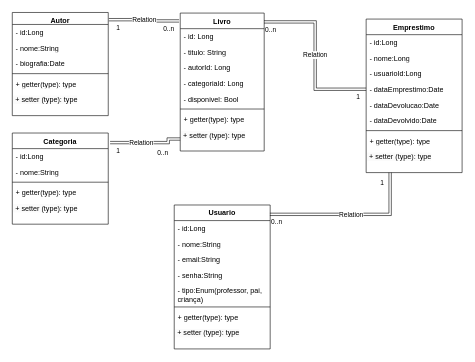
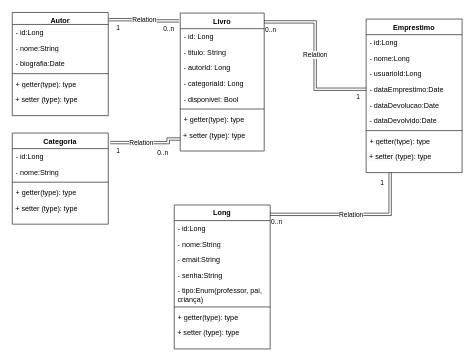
  <mxCell id="0" />
  <mxCell id="1" parent="0" />
  <mxCell id="2" value="Livro" style="swimlane;fontStyle=1;align=center;verticalAlign=top;childLayout=stackLayout;horizontal=1;startSize=26;horizontalStack=0;resizeParent=1;resizeParentMax=0;resizeLast=0;collapsible=1;marginBottom=0;whiteSpace=wrap;html=1;" vertex="1" parent="1"><mxGeometry x="300" y="21" width="140" height="230" as="geometry" /></mxCell>
  <mxCell id="3" value="- id: Long" style="text;strokeColor=none;fillColor=none;align=left;verticalAlign=top;spacingLeft=4;spacingRight=4;overflow=hidden;rotatable=0;points=[[0,0.5],[1,0.5]];portConstraint=eastwest;whiteSpace=wrap;html=1;" vertex="1" parent="2"><mxGeometry y="26" width="140" height="26" as="geometry" /></mxCell>
  <mxCell id="4" value="- titulo: String" style="text;strokeColor=none;fillColor=none;align=left;verticalAlign=top;spacingLeft=4;spacingRight=4;overflow=hidden;rotatable=0;points=[[0,0.5],[1,0.5]];portConstraint=eastwest;whiteSpace=wrap;html=1;" vertex="1" parent="2"><mxGeometry y="52" width="140" height="26" as="geometry" /></mxCell>
  <mxCell id="5" value="- autorId: Long" style="text;strokeColor=none;fillColor=none;align=left;verticalAlign=top;spacingLeft=4;spacingRight=4;overflow=hidden;rotatable=0;points=[[0,0.5],[1,0.5]];portConstraint=eastwest;whiteSpace=wrap;html=1;" vertex="1" parent="2"><mxGeometry y="78" width="140" height="26" as="geometry" /></mxCell>
  <mxCell id="6" value="- categoriaId: Long" style="text;strokeColor=none;fillColor=none;align=left;verticalAlign=top;spacingLeft=4;spacingRight=4;overflow=hidden;rotatable=0;points=[[0,0.5],[1,0.5]];portConstraint=eastwest;whiteSpace=wrap;html=1;" vertex="1" parent="2"><mxGeometry y="104" width="140" height="26" as="geometry" /></mxCell>
  <mxCell id="7" value="- disponivel: Bool" style="text;strokeColor=none;fillColor=none;align=left;verticalAlign=top;spacingLeft=4;spacingRight=4;overflow=hidden;rotatable=0;points=[[0,0.5],[1,0.5]];portConstraint=eastwest;whiteSpace=wrap;html=1;" vertex="1" parent="2"><mxGeometry y="130" width="140" height="26" as="geometry" /></mxCell>
  <mxCell id="8" value="" style="line;strokeWidth=1;fillColor=none;align=left;verticalAlign=middle;spacingTop=-1;spacingLeft=3;spacingRight=3;rotatable=0;labelPosition=right;points=[];portConstraint=eastwest;strokeColor=inherit;" vertex="1" parent="2"><mxGeometry y="156" width="140" height="8" as="geometry" /></mxCell>
  <mxCell id="9" value="+ getter(type): type" style="text;strokeColor=none;fillColor=none;align=left;verticalAlign=top;spacingLeft=4;spacingRight=4;overflow=hidden;rotatable=0;points=[[0,0.5],[1,0.5]];portConstraint=eastwest;whiteSpace=wrap;html=1;" vertex="1" parent="2"><mxGeometry y="164" width="140" height="26" as="geometry" /></mxCell>
  <mxCell id="10" value="&lt;span style=&quot;color: rgb(0, 0, 0); font-family: Helvetica; font-size: 12px; font-style: normal; font-variant-ligatures: normal; font-variant-caps: normal; font-weight: 400; letter-spacing: normal; orphans: 2; text-align: left; text-indent: 0px; text-transform: none; widows: 2; word-spacing: 0px; -webkit-text-stroke-width: 0px; white-space: normal; background-color: rgb(251, 251, 251); text-decoration-thickness: initial; text-decoration-style: initial; text-decoration-color: initial; display: inline !important; float: none;&quot;&gt;&amp;nbsp;+ setter&amp;nbsp;(type): type&lt;/span&gt;" style="text;whiteSpace=wrap;html=1;" vertex="1" parent="2"><mxGeometry y="190" width="140" height="40" as="geometry" /></mxCell>
  <mxCell id="11" value="Categoria" style="swimlane;fontStyle=1;align=center;verticalAlign=top;childLayout=stackLayout;horizontal=1;startSize=26;horizontalStack=0;resizeParent=1;resizeParentMax=0;resizeLast=0;collapsible=1;marginBottom=0;whiteSpace=wrap;html=1;" vertex="1" parent="1"><mxGeometry x="20" y="221" width="160" height="152" as="geometry" /></mxCell>
  <mxCell id="12" value="- id:Long" style="text;strokeColor=none;fillColor=none;align=left;verticalAlign=top;spacingLeft=4;spacingRight=4;overflow=hidden;rotatable=0;points=[[0,0.5],[1,0.5]];portConstraint=eastwest;whiteSpace=wrap;html=1;" vertex="1" parent="11"><mxGeometry y="26" width="160" height="26" as="geometry" /></mxCell>
  <mxCell id="13" value="- nome:String" style="text;strokeColor=none;fillColor=none;align=left;verticalAlign=top;spacingLeft=4;spacingRight=4;overflow=hidden;rotatable=0;points=[[0,0.5],[1,0.5]];portConstraint=eastwest;whiteSpace=wrap;html=1;" vertex="1" parent="11"><mxGeometry y="52" width="160" height="26" as="geometry" /></mxCell>
  <mxCell id="14" value="" style="line;strokeWidth=1;fillColor=none;align=left;verticalAlign=middle;spacingTop=-1;spacingLeft=3;spacingRight=3;rotatable=0;labelPosition=right;points=[];portConstraint=eastwest;strokeColor=inherit;" vertex="1" parent="11"><mxGeometry y="78" width="160" height="8" as="geometry" /></mxCell>
  <mxCell id="15" value="+ getter(type): type" style="text;strokeColor=none;fillColor=none;align=left;verticalAlign=top;spacingLeft=4;spacingRight=4;overflow=hidden;rotatable=0;points=[[0,0.5],[1,0.5]];portConstraint=eastwest;whiteSpace=wrap;html=1;" vertex="1" parent="11"><mxGeometry y="86" width="160" height="26" as="geometry" /></mxCell>
  <mxCell id="16" value="&lt;span style=&quot;color: rgb(0, 0, 0); font-family: Helvetica; font-size: 12px; font-style: normal; font-variant-ligatures: normal; font-variant-caps: normal; font-weight: 400; letter-spacing: normal; orphans: 2; text-align: left; text-indent: 0px; text-transform: none; widows: 2; word-spacing: 0px; -webkit-text-stroke-width: 0px; white-space: normal; background-color: rgb(251, 251, 251); text-decoration-thickness: initial; text-decoration-style: initial; text-decoration-color: initial; display: inline !important; float: none;&quot;&gt;&amp;nbsp;+ setter&amp;nbsp;(type): type&lt;/span&gt;" style="text;whiteSpace=wrap;html=1;" vertex="1" parent="11"><mxGeometry y="112" width="160" height="40" as="geometry" /></mxCell>
  <mxCell id="17" value="Autor" style="swimlane;fontStyle=1;align=center;verticalAlign=top;childLayout=stackLayout;horizontal=1;startSize=20;horizontalStack=0;resizeParent=1;resizeParentMax=0;resizeLast=0;collapsible=1;marginBottom=0;whiteSpace=wrap;html=1;" vertex="1" parent="1"><mxGeometry x="20" y="20" width="160" height="172" as="geometry" /></mxCell>
  <mxCell id="18" value="- id:Long" style="text;strokeColor=none;fillColor=none;align=left;verticalAlign=top;spacingLeft=4;spacingRight=4;overflow=hidden;rotatable=0;points=[[0,0.5],[1,0.5]];portConstraint=eastwest;whiteSpace=wrap;html=1;" vertex="1" parent="17"><mxGeometry y="20" width="160" height="26" as="geometry" /></mxCell>
  <mxCell id="19" value="- nome:String" style="text;strokeColor=none;fillColor=none;align=left;verticalAlign=top;spacingLeft=4;spacingRight=4;overflow=hidden;rotatable=0;points=[[0,0.5],[1,0.5]];portConstraint=eastwest;whiteSpace=wrap;html=1;" vertex="1" parent="17"><mxGeometry y="46" width="160" height="26" as="geometry" /></mxCell>
  <mxCell id="20" value="- biografia:Date" style="text;strokeColor=none;fillColor=none;align=left;verticalAlign=top;spacingLeft=4;spacingRight=4;overflow=hidden;rotatable=0;points=[[0,0.5],[1,0.5]];portConstraint=eastwest;whiteSpace=wrap;html=1;" vertex="1" parent="17"><mxGeometry y="72" width="160" height="26" as="geometry" /></mxCell>
  <mxCell id="21" value="" style="line;strokeWidth=1;fillColor=none;align=left;verticalAlign=middle;spacingTop=-1;spacingLeft=3;spacingRight=3;rotatable=0;labelPosition=right;points=[];portConstraint=eastwest;strokeColor=inherit;" vertex="1" parent="17"><mxGeometry y="98" width="160" height="8" as="geometry" /></mxCell>
  <mxCell id="22" value="+ getter(type): type" style="text;strokeColor=none;fillColor=none;align=left;verticalAlign=top;spacingLeft=4;spacingRight=4;overflow=hidden;rotatable=0;points=[[0,0.5],[1,0.5]];portConstraint=eastwest;whiteSpace=wrap;html=1;" vertex="1" parent="17"><mxGeometry y="106" width="160" height="26" as="geometry" /></mxCell>
  <mxCell id="23" value="&lt;span style=&quot;color: rgb(0, 0, 0); font-family: Helvetica; font-size: 12px; font-style: normal; font-variant-ligatures: normal; font-variant-caps: normal; font-weight: 400; letter-spacing: normal; orphans: 2; text-align: left; text-indent: 0px; text-transform: none; widows: 2; word-spacing: 0px; -webkit-text-stroke-width: 0px; white-space: normal; background-color: rgb(251, 251, 251); text-decoration-thickness: initial; text-decoration-style: initial; text-decoration-color: initial; display: inline !important; float: none;&quot;&gt;&amp;nbsp;+ setter&amp;nbsp;(type): type&lt;/span&gt;" style="text;whiteSpace=wrap;html=1;" vertex="1" parent="17"><mxGeometry y="132" width="160" height="40" as="geometry" /></mxCell>
  <mxCell id="24" value="Emprestimo" style="swimlane;fontStyle=1;align=center;verticalAlign=top;childLayout=stackLayout;horizontal=1;startSize=26;horizontalStack=0;resizeParent=1;resizeParentMax=0;resizeLast=0;collapsible=1;marginBottom=0;whiteSpace=wrap;html=1;" vertex="1" parent="1"><mxGeometry x="610" y="31" width="160" height="256" as="geometry" /></mxCell>
  <mxCell id="25" value="- id:Long" style="text;strokeColor=none;fillColor=none;align=left;verticalAlign=top;spacingLeft=4;spacingRight=4;overflow=hidden;rotatable=0;points=[[0,0.5],[1,0.5]];portConstraint=eastwest;whiteSpace=wrap;html=1;" vertex="1" parent="24"><mxGeometry y="26" width="160" height="26" as="geometry" /></mxCell>
  <mxCell id="26" value="- nome:Long" style="text;strokeColor=none;fillColor=none;align=left;verticalAlign=top;spacingLeft=4;spacingRight=4;overflow=hidden;rotatable=0;points=[[0,0.5],[1,0.5]];portConstraint=eastwest;whiteSpace=wrap;html=1;" vertex="1" parent="24"><mxGeometry y="52" width="160" height="26" as="geometry" /></mxCell>
  <mxCell id="27" value="- usuarioId:Long" style="text;strokeColor=none;fillColor=none;align=left;verticalAlign=top;spacingLeft=4;spacingRight=4;overflow=hidden;rotatable=0;points=[[0,0.5],[1,0.5]];portConstraint=eastwest;whiteSpace=wrap;html=1;" vertex="1" parent="24"><mxGeometry y="78" width="160" height="26" as="geometry" /></mxCell>
  <mxCell id="28" value="-&amp;nbsp;&lt;span style=&quot;background-color: initial;&quot;&gt;dataEmprestimo&lt;/span&gt;&lt;span style=&quot;background-color: initial;&quot;&gt;:Date&lt;/span&gt;" style="text;strokeColor=none;fillColor=none;align=left;verticalAlign=top;spacingLeft=4;spacingRight=4;overflow=hidden;rotatable=0;points=[[0,0.5],[1,0.5]];portConstraint=eastwest;whiteSpace=wrap;html=1;" vertex="1" parent="24"><mxGeometry y="104" width="160" height="26" as="geometry" /></mxCell>
  <mxCell id="29" value="-&amp;nbsp;&lt;span style=&quot;background-color: initial;&quot;&gt;dataDevolucao&lt;/span&gt;&lt;span style=&quot;background-color: initial;&quot;&gt;:Date&lt;/span&gt;" style="text;strokeColor=none;fillColor=none;align=left;verticalAlign=top;spacingLeft=4;spacingRight=4;overflow=hidden;rotatable=0;points=[[0,0.5],[1,0.5]];portConstraint=eastwest;whiteSpace=wrap;html=1;" vertex="1" parent="24"><mxGeometry y="130" width="160" height="26" as="geometry" /></mxCell>
  <mxCell id="30" value="-&amp;nbsp;&lt;span style=&quot;background-color: initial;&quot;&gt;dataDevolvido&lt;/span&gt;&lt;span style=&quot;background-color: initial;&quot;&gt;:Date&lt;/span&gt;" style="text;strokeColor=none;fillColor=none;align=left;verticalAlign=top;spacingLeft=4;spacingRight=4;overflow=hidden;rotatable=0;points=[[0,0.5],[1,0.5]];portConstraint=eastwest;whiteSpace=wrap;html=1;" vertex="1" parent="24"><mxGeometry y="156" width="160" height="26" as="geometry" /></mxCell>
  <mxCell id="31" value="" style="line;strokeWidth=1;fillColor=none;align=left;verticalAlign=middle;spacingTop=-1;spacingLeft=3;spacingRight=3;rotatable=0;labelPosition=right;points=[];portConstraint=eastwest;strokeColor=inherit;" vertex="1" parent="24"><mxGeometry y="182" width="160" height="8" as="geometry" /></mxCell>
  <mxCell id="32" value="+ getter(type): type" style="text;strokeColor=none;fillColor=none;align=left;verticalAlign=top;spacingLeft=4;spacingRight=4;overflow=hidden;rotatable=0;points=[[0,0.5],[1,0.5]];portConstraint=eastwest;whiteSpace=wrap;html=1;" vertex="1" parent="24"><mxGeometry y="190" width="160" height="26" as="geometry" /></mxCell>
  <mxCell id="33" value="&lt;span style=&quot;color: rgb(0, 0, 0); font-family: Helvetica; font-size: 12px; font-style: normal; font-variant-ligatures: normal; font-variant-caps: normal; font-weight: 400; letter-spacing: normal; orphans: 2; text-align: left; text-indent: 0px; text-transform: none; widows: 2; word-spacing: 0px; -webkit-text-stroke-width: 0px; white-space: normal; background-color: rgb(251, 251, 251); text-decoration-thickness: initial; text-decoration-style: initial; text-decoration-color: initial; display: inline !important; float: none;&quot;&gt;&amp;nbsp;+ setter&amp;nbsp;(type): type&lt;/span&gt;" style="text;whiteSpace=wrap;html=1;" vertex="1" parent="24"><mxGeometry y="216" width="160" height="40" as="geometry" /></mxCell>
- <mxCell id="34" value="Usuario" style="swimlane;fontStyle=1;align=center;verticalAlign=top;childLayout=stackLayout;horizontal=1;startSize=26;horizontalStack=0;resizeParent=1;resizeParentMax=0;resizeLast=0;collapsible=1;marginBottom=0;whiteSpace=wrap;html=1;" vertex="1" parent="1"><mxGeometry x="290" y="341" width="160" height="240" as="geometry" /></mxCell>
+ <mxCell id="34" value="Long" style="swimlane;fontStyle=1;align=center;verticalAlign=top;childLayout=stackLayout;horizontal=1;startSize=26;horizontalStack=0;resizeParent=1;resizeParentMax=0;resizeLast=0;collapsible=1;marginBottom=0;whiteSpace=wrap;html=1;" vertex="1" parent="1"><mxGeometry x="290" y="341" width="160" height="240" as="geometry" /></mxCell>
  <mxCell id="35" value="- id:Long" style="text;strokeColor=none;fillColor=none;align=left;verticalAlign=top;spacingLeft=4;spacingRight=4;overflow=hidden;rotatable=0;points=[[0,0.5],[1,0.5]];portConstraint=eastwest;whiteSpace=wrap;html=1;" vertex="1" parent="34"><mxGeometry y="26" width="160" height="26" as="geometry" /></mxCell>
  <mxCell id="36" value="- nome:String" style="text;strokeColor=none;fillColor=none;align=left;verticalAlign=top;spacingLeft=4;spacingRight=4;overflow=hidden;rotatable=0;points=[[0,0.5],[1,0.5]];portConstraint=eastwest;whiteSpace=wrap;html=1;" vertex="1" parent="34"><mxGeometry y="52" width="160" height="26" as="geometry" /></mxCell>
  <mxCell id="37" value="- email:String" style="text;strokeColor=none;fillColor=none;align=left;verticalAlign=top;spacingLeft=4;spacingRight=4;overflow=hidden;rotatable=0;points=[[0,0.5],[1,0.5]];portConstraint=eastwest;whiteSpace=wrap;html=1;" vertex="1" parent="34"><mxGeometry y="78" width="160" height="26" as="geometry" /></mxCell>
  <mxCell id="38" value="- senha:String" style="text;strokeColor=none;fillColor=none;align=left;verticalAlign=top;spacingLeft=4;spacingRight=4;overflow=hidden;rotatable=0;points=[[0,0.5],[1,0.5]];portConstraint=eastwest;whiteSpace=wrap;html=1;" vertex="1" parent="34"><mxGeometry y="104" width="160" height="26" as="geometry" /></mxCell>
  <mxCell id="39" value="- tipo:Enum&lt;span style=&quot;background-color: initial;&quot;&gt;(professor, pai, criança)&lt;/span&gt;" style="text;strokeColor=none;fillColor=none;align=left;verticalAlign=top;spacingLeft=4;spacingRight=4;overflow=hidden;rotatable=0;points=[[0,0.5],[1,0.5]];portConstraint=eastwest;whiteSpace=wrap;html=1;" vertex="1" parent="34"><mxGeometry y="130" width="160" height="36" as="geometry" /></mxCell>
  <mxCell id="40" value="" style="line;strokeWidth=1;fillColor=none;align=left;verticalAlign=middle;spacingTop=-1;spacingLeft=3;spacingRight=3;rotatable=0;labelPosition=right;points=[];portConstraint=eastwest;strokeColor=inherit;" vertex="1" parent="34"><mxGeometry y="166" width="160" height="8" as="geometry" /></mxCell>
  <mxCell id="41" value="+ getter(type): type" style="text;strokeColor=none;fillColor=none;align=left;verticalAlign=top;spacingLeft=4;spacingRight=4;overflow=hidden;rotatable=0;points=[[0,0.5],[1,0.5]];portConstraint=eastwest;whiteSpace=wrap;html=1;" vertex="1" parent="34"><mxGeometry y="174" width="160" height="26" as="geometry" /></mxCell>
  <mxCell id="42" value="&lt;span style=&quot;color: rgb(0, 0, 0); font-family: Helvetica; font-size: 12px; font-style: normal; font-variant-ligatures: normal; font-variant-caps: normal; font-weight: 400; letter-spacing: normal; orphans: 2; text-align: left; text-indent: 0px; text-transform: none; widows: 2; word-spacing: 0px; -webkit-text-stroke-width: 0px; white-space: normal; background-color: rgb(251, 251, 251); text-decoration-thickness: initial; text-decoration-style: initial; text-decoration-color: initial; display: inline !important; float: none;&quot;&gt;&amp;nbsp;+ setter&amp;nbsp;(type): type&lt;/span&gt;" style="text;whiteSpace=wrap;html=1;" vertex="1" parent="34"><mxGeometry y="200" width="160" height="40" as="geometry" /></mxCell>
  <mxCell id="43" value="Relation" style="endArrow=open;html=1;startArrow=diamondThin;startFill=0;edgeStyle=orthogonalEdgeStyle;rounded=0;exitX=-0.014;exitY=0.057;exitDx=0;exitDy=0;exitPerimeter=0;entryX=1.006;entryY=0.07;entryDx=0;entryDy=0;entryPerimeter=0;shape=link;" edge="1" parent="1" source="2" target="17"><mxGeometry relative="1" as="geometry"><mxPoint x="140" y="201" as="sourcePoint" /><mxPoint x="300" y="201" as="targetPoint" /></mxGeometry></mxCell>
  <mxCell id="44" value="0..n" style="edgeLabel;resizable=0;html=1;align=left;verticalAlign=top;" connectable="0" vertex="1" parent="43"><mxGeometry x="-1" relative="1" as="geometry"><mxPoint x="-28" as="offset" /></mxGeometry></mxCell>
  <mxCell id="45" value="1" style="edgeLabel;resizable=0;html=1;align=right;verticalAlign=top;" connectable="0" vertex="1" parent="43"><mxGeometry x="1" relative="1" as="geometry"><mxPoint x="19" as="offset" /></mxGeometry></mxCell>
  <mxCell id="46" value="Relation" style="endArrow=open;html=1;startArrow=diamondThin;startFill=0;edgeStyle=orthogonalEdgeStyle;rounded=0;exitX=0;exitY=0.5;exitDx=0;exitDy=0;entryX=1.019;entryY=0.105;entryDx=0;entryDy=0;entryPerimeter=0;shape=link;" edge="1" parent="1" source="10" target="11"><mxGeometry x="-0.004" y="-10" relative="1" as="geometry"><mxPoint x="130" y="231" as="sourcePoint" /><mxPoint x="290" y="231" as="targetPoint" /><Array as="points"><mxPoint x="280" y="231" /><mxPoint x="280" y="237" /></Array><mxPoint x="-10" y="10" as="offset" /></mxGeometry></mxCell>
  <mxCell id="47" value="0..n" style="edgeLabel;resizable=0;html=1;align=left;verticalAlign=top;" connectable="0" vertex="1" parent="46"><mxGeometry x="-1" relative="1" as="geometry"><mxPoint x="-40" y="10" as="offset" /></mxGeometry></mxCell>
  <mxCell id="48" value="1" style="edgeLabel;resizable=0;html=1;align=right;verticalAlign=top;" connectable="0" vertex="1" parent="46"><mxGeometry x="1" relative="1" as="geometry"><mxPoint x="17" as="offset" /></mxGeometry></mxCell>
  <mxCell id="49" value="Relation" style="endArrow=open;html=1;startArrow=diamondThin;startFill=0;edgeStyle=orthogonalEdgeStyle;rounded=0;exitX=0.998;exitY=0.064;exitDx=0;exitDy=0;exitPerimeter=0;entryX=0;entryY=0.5;entryDx=0;entryDy=0;shape=link;" edge="1" parent="1" source="2" target="28"><mxGeometry relative="1" as="geometry"><mxPoint x="430" y="351" as="sourcePoint" /><mxPoint x="590" y="351" as="targetPoint" /></mxGeometry></mxCell>
  <mxCell id="50" value="0..n" style="edgeLabel;resizable=0;html=1;align=left;verticalAlign=top;" connectable="0" vertex="1" parent="49"><mxGeometry x="-1" relative="1" as="geometry" /></mxCell>
  <mxCell id="51" value="1" style="edgeLabel;resizable=0;html=1;align=right;verticalAlign=top;" connectable="0" vertex="1" parent="49"><mxGeometry x="1" relative="1" as="geometry"><mxPoint x="-10" as="offset" /></mxGeometry></mxCell>
  <mxCell id="52" value="Relation" style="endArrow=open;html=1;startArrow=diamondThin;startFill=0;edgeStyle=orthogonalEdgeStyle;rounded=0;exitX=0.997;exitY=0.065;exitDx=0;exitDy=0;exitPerimeter=0;entryX=0.25;entryY=1;entryDx=0;entryDy=0;shape=link;" edge="1" parent="1" source="34" target="33"><mxGeometry relative="1" as="geometry"><mxPoint x="560" y="421" as="sourcePoint" /><mxPoint x="720" y="421" as="targetPoint" /></mxGeometry></mxCell>
  <mxCell id="53" value="0..n" style="edgeLabel;resizable=0;html=1;align=left;verticalAlign=top;" connectable="0" vertex="1" parent="52"><mxGeometry x="-1" relative="1" as="geometry" /></mxCell>
  <mxCell id="54" value="1" style="edgeLabel;resizable=0;html=1;align=right;verticalAlign=top;" connectable="0" vertex="1" parent="52"><mxGeometry x="1" relative="1" as="geometry"><mxPoint x="-10" y="4" as="offset" /></mxGeometry></mxCell>
